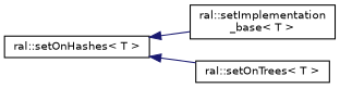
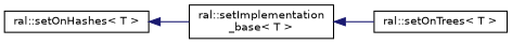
  digraph {
    rankdir=LR
    node [color=black fillcolor=white fontname=Helvetica fontsize=10 shape=record style=filled]
    edge [color=midnightblue dir=back fontname=Helvetica fontsize=10 labelfontname=Helvetica labelfontsize=10 style=solid]
    n1 [height=0.2 label="ral::setImplementation\l_base\< T \>" width=0.4]
    n2 [height=0.2 label="ral::setOnTrees\< T \>" width=0.4]
    n3 [height=0.2 label="ral::setOnHashes\< T \>" width=0.4]
-   n3 -> n2
+   n1 -> n2
    n3 -> n1
  }
